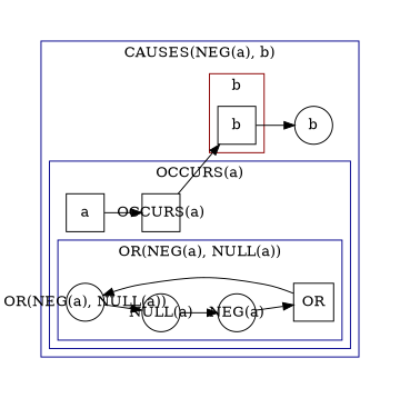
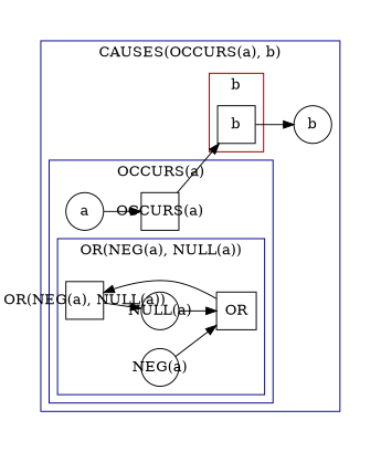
  digraph {
    rankdir=LR
    node [fixedsize=true shape=circle]
    n1 [label=b width=.5]
    n2 [label="OCCURS(a)" shape=box width=.5]
-   n3 [height=.5 label=a shape=rect width=.5 fixedsize=""]
-   n4 [label="OR(NEG(a), NULL(a))" width=.5]
+   n3 [height=.5 label=a width=.5 fixedsize=""]
+   n4 [label="OR(NEG(a), NULL(a))" shape=box width=.5]
    n5 [label="NEG(a)" width=.5]
    n6 [label="NULL(a)" width=.5]
    n7 [height=.5 label=OR shape=rect width=.5 fixedsize=""]
    n8 [height=.5 label=b shape=rect width=.5 fixedsize=""]
    subgraph cluster_1 {
      color=darkblue
-     label="CAUSES(NEG(a), b)"
+     label="CAUSES(OCCURS(a), b)"
      subgraph sub_2 {
        color=darkblue
        label="CAUSES(OCCURS(a), b)"
        n1
      }
      subgraph cluster_3 {
        color=darkblue
        label="OCCURS(a)"
        subgraph sub_4 {
          color=darkblue
          label="OCCURS(a)"
          n2
        }
        subgraph sub_5 {
          color=darkblue
          label="OCCURS(a)"
          n3
        }
        subgraph cluster_6 {
          color=darkblue
          label="OR(NEG(a), NULL(a))"
          subgraph sub_7 {
            color=darkblue
            label="OR(NEG(a), NULL(a))"
            n4
            n5
            n6
          }
          subgraph sub_8 {
            color=darkblue
            label="OR(NEG(a), NULL(a))"
            n7
          }
        }
      }
      subgraph cluster_9 {
        color=darkred
        label=b
        subgraph sub_10 {
          color=darkred
          label=b
          n8
        }
      }
    }
    n2 -> n8
    n3 -> n2
    n4 -> n6
    n5 -> n7
-   n6 -> n5
+   n6 -> n7
    n7 -> n4
    n8 -> n1
  }
